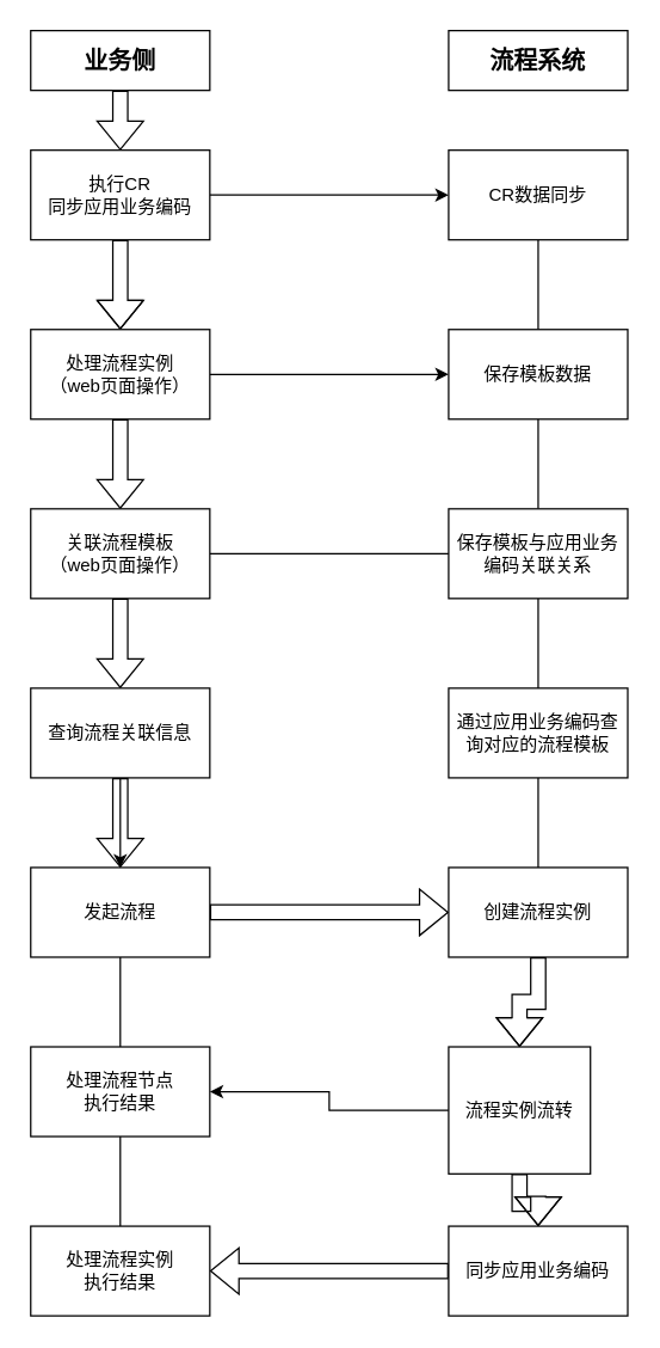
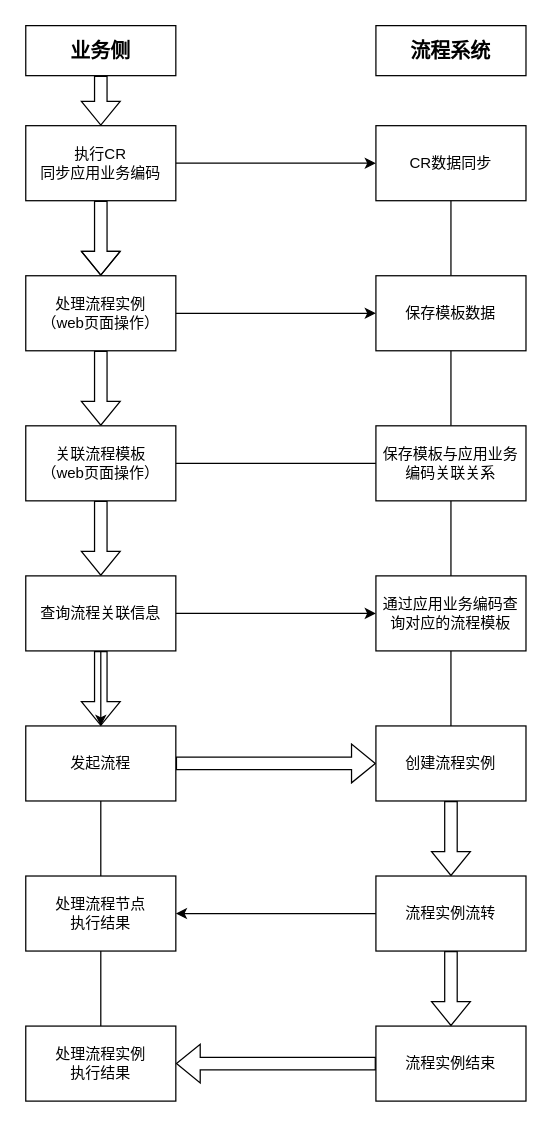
  <mxCell id="0" />
  <mxCell id="1" parent="0" />
  <mxCell id="2" style="edgeStyle=orthogonalEdgeStyle;rounded=0;orthogonalLoop=1;jettySize=auto;html=1;exitX=1;exitY=0.5;exitDx=0;exitDy=0;" edge="1" parent="1" source="4" target="14"><mxGeometry relative="1" as="geometry" /></mxCell>
  <mxCell id="3" style="edgeStyle=orthogonalEdgeStyle;rounded=0;orthogonalLoop=1;jettySize=auto;html=1;exitX=0.5;exitY=1;exitDx=0;exitDy=0;entryX=0.5;entryY=0;entryDx=0;entryDy=0;shape=flexArrow;" edge="1" parent="1" source="4"><mxGeometry relative="1" as="geometry"><mxPoint x="80" y="220" as="targetPoint" /></mxGeometry></mxCell>
  <mxCell id="4" value="执行CR&lt;br&gt;同步应用业务编码" style="rounded=0;whiteSpace=wrap;html=1;" vertex="1" parent="1"><mxGeometry x="20" y="100" width="120" height="60" as="geometry" /></mxCell>
  <mxCell id="5" style="edgeStyle=orthogonalEdgeStyle;rounded=0;orthogonalLoop=1;jettySize=auto;html=1;exitX=0.5;exitY=1;exitDx=0;exitDy=0;endArrow=none;endFill=0;" edge="1" parent="1" source="7" target="9"><mxGeometry relative="1" as="geometry" /></mxCell>
  <mxCell id="6" style="edgeStyle=orthogonalEdgeStyle;rounded=0;orthogonalLoop=1;jettySize=auto;html=1;exitX=1;exitY=0.5;exitDx=0;exitDy=0;entryX=0;entryY=0.5;entryDx=0;entryDy=0;shape=flexArrow;" edge="1" parent="1" source="7" target="32"><mxGeometry relative="1" as="geometry" /></mxCell>
  <mxCell id="7" value="发起流程" style="rounded=0;whiteSpace=wrap;html=1;" vertex="1" parent="1"><mxGeometry x="20" y="580" width="120" height="60" as="geometry" /></mxCell>
  <mxCell id="8" style="edgeStyle=orthogonalEdgeStyle;rounded=0;orthogonalLoop=1;jettySize=auto;html=1;exitX=0.5;exitY=1;exitDx=0;exitDy=0;entryX=0.5;entryY=0;entryDx=0;entryDy=0;endArrow=none;endFill=0;" edge="1" parent="1" source="9" target="38"><mxGeometry relative="1" as="geometry" /></mxCell>
  <mxCell id="9" value="处理流程节点&lt;br&gt;执行结果" style="rounded=0;whiteSpace=wrap;html=1;" vertex="1" parent="1"><mxGeometry x="20" y="700" width="120" height="60" as="geometry" /></mxCell>
  <mxCell id="10" style="edgeStyle=orthogonalEdgeStyle;rounded=0;orthogonalLoop=1;jettySize=auto;html=1;exitX=0.5;exitY=1;exitDx=0;exitDy=0;entryX=0.5;entryY=0;entryDx=0;entryDy=0;shape=flexArrow;" edge="1" parent="1" source="11" target="4"><mxGeometry relative="1" as="geometry" /></mxCell>
  <mxCell id="11" value="业务侧" style="rounded=0;whiteSpace=wrap;html=1;fontStyle=1;fontSize=16;" vertex="1" parent="1"><mxGeometry x="20" y="20" width="120" height="40" as="geometry" /></mxCell>
  <mxCell id="12" value="流程系统" style="rounded=0;whiteSpace=wrap;html=1;fontStyle=1;fontSize=16;" vertex="1" parent="1"><mxGeometry x="300" y="20" width="120" height="40" as="geometry" /></mxCell>
  <mxCell id="13" style="edgeStyle=orthogonalEdgeStyle;rounded=0;orthogonalLoop=1;jettySize=auto;html=1;exitX=0.5;exitY=1;exitDx=0;exitDy=0;entryX=0.5;entryY=0;entryDx=0;entryDy=0;endArrow=none;endFill=0;" edge="1" parent="1" source="14" target="26"><mxGeometry relative="1" as="geometry" /></mxCell>
  <mxCell id="14" value="CR数据同步" style="rounded=0;whiteSpace=wrap;html=1;" vertex="1" parent="1"><mxGeometry x="300" y="100" width="120" height="60" as="geometry" /></mxCell>
  <mxCell id="15" style="edgeStyle=orthogonalEdgeStyle;rounded=0;orthogonalLoop=1;jettySize=auto;html=1;exitX=0.5;exitY=1;exitDx=0;exitDy=0;entryX=0.5;entryY=0;entryDx=0;entryDy=0;shape=flexArrow;" edge="1" parent="1" source="17" target="20"><mxGeometry relative="1" as="geometry" /></mxCell>
  <mxCell id="16" style="edgeStyle=orthogonalEdgeStyle;rounded=0;orthogonalLoop=1;jettySize=auto;html=1;exitX=1;exitY=0.5;exitDx=0;exitDy=0;entryX=0;entryY=0.5;entryDx=0;entryDy=0;" edge="1" parent="1" source="17" target="26"><mxGeometry relative="1" as="geometry" /></mxCell>
  <mxCell id="17" value="处理流程实例&lt;br&gt;（web页面操作）" style="rounded=0;whiteSpace=wrap;html=1;" vertex="1" parent="1"><mxGeometry x="20" y="220" width="120" height="60" as="geometry" /></mxCell>
  <mxCell id="18" style="edgeStyle=orthogonalEdgeStyle;rounded=0;orthogonalLoop=1;jettySize=auto;html=1;exitX=0.5;exitY=1;exitDx=0;exitDy=0;shape=flexArrow;" edge="1" parent="1" source="20" target="24"><mxGeometry relative="1" as="geometry" /></mxCell>
  <mxCell id="19" style="edgeStyle=orthogonalEdgeStyle;rounded=0;orthogonalLoop=1;jettySize=auto;html=1;exitX=1;exitY=0.5;exitDx=0;exitDy=0;endArrow=none;" edge="1" parent="1" source="20" target="28"><mxGeometry relative="1" as="geometry" /></mxCell>
  <mxCell id="20" value="关联流程模板&lt;br&gt;（web页面操作）" style="rounded=0;whiteSpace=wrap;html=1;" vertex="1" parent="1"><mxGeometry x="20" y="340" width="120" height="60" as="geometry" /></mxCell>
  <mxCell id="21" style="edgeStyle=orthogonalEdgeStyle;rounded=0;orthogonalLoop=1;jettySize=auto;html=1;exitX=0.5;exitY=1;exitDx=0;exitDy=0;entryX=0.5;entryY=0;entryDx=0;entryDy=0;" edge="1" parent="1" source="24" target="7"><mxGeometry relative="1" as="geometry" /></mxCell>
+ <mxCell id="22" style="edgeStyle=orthogonalEdgeStyle;rounded=0;orthogonalLoop=1;jettySize=auto;html=1;exitX=1;exitY=0.5;exitDx=0;exitDy=0;entryX=0;entryY=0.5;entryDx=0;entryDy=0;" edge="1" parent="1" source="24" target="30"><mxGeometry relative="1" as="geometry" /></mxCell>
  <mxCell id="23" value="" style="edgeStyle=orthogonalEdgeStyle;rounded=0;orthogonalLoop=1;jettySize=auto;html=1;shape=flexArrow;" edge="1" parent="1" source="24" target="7"><mxGeometry relative="1" as="geometry" /></mxCell>
  <mxCell id="24" value="查询流程关联信息" style="rounded=0;whiteSpace=wrap;html=1;" vertex="1" parent="1"><mxGeometry x="20" y="460" width="120" height="60" as="geometry" /></mxCell>
  <mxCell id="25" style="edgeStyle=orthogonalEdgeStyle;rounded=0;orthogonalLoop=1;jettySize=auto;html=1;exitX=0.5;exitY=1;exitDx=0;exitDy=0;entryX=0.5;entryY=0;entryDx=0;entryDy=0;endArrow=none;endFill=0;" edge="1" parent="1" source="26" target="28"><mxGeometry relative="1" as="geometry" /></mxCell>
  <mxCell id="26" value="保存模板数据" style="rounded=0;whiteSpace=wrap;html=1;" vertex="1" parent="1"><mxGeometry x="300" y="220" width="120" height="60" as="geometry" /></mxCell>
  <mxCell id="27" style="edgeStyle=orthogonalEdgeStyle;rounded=0;orthogonalLoop=1;jettySize=auto;html=1;exitX=0.5;exitY=1;exitDx=0;exitDy=0;entryX=0.5;entryY=0;entryDx=0;entryDy=0;endArrow=none;endFill=0;" edge="1" parent="1" source="28" target="30"><mxGeometry relative="1" as="geometry" /></mxCell>
  <mxCell id="28" value="保存模板与应用业务编码关联关系" style="rounded=0;whiteSpace=wrap;html=1;" vertex="1" parent="1"><mxGeometry x="300" y="340" width="120" height="60" as="geometry" /></mxCell>
  <mxCell id="29" style="edgeStyle=orthogonalEdgeStyle;rounded=0;orthogonalLoop=1;jettySize=auto;html=1;exitX=0.5;exitY=1;exitDx=0;exitDy=0;endArrow=none;endFill=0;" edge="1" parent="1" source="30" target="32"><mxGeometry relative="1" as="geometry" /></mxCell>
  <mxCell id="30" value="通过应用业务编码查询对应的流程模板" style="rounded=0;whiteSpace=wrap;html=1;" vertex="1" parent="1"><mxGeometry x="300" y="460" width="120" height="60" as="geometry" /></mxCell>
  <mxCell id="31" style="edgeStyle=orthogonalEdgeStyle;rounded=0;orthogonalLoop=1;jettySize=auto;html=1;exitX=0.5;exitY=1;exitDx=0;exitDy=0;shape=flexArrow;" edge="1" parent="1" source="32" target="35"><mxGeometry relative="1" as="geometry" /></mxCell>
  <mxCell id="32" value="创建流程实例" style="rounded=0;whiteSpace=wrap;html=1;" vertex="1" parent="1"><mxGeometry x="300" y="580" width="120" height="60" as="geometry" /></mxCell>
  <mxCell id="33" style="edgeStyle=orthogonalEdgeStyle;rounded=0;orthogonalLoop=1;jettySize=auto;html=1;exitX=0;exitY=0.5;exitDx=0;exitDy=0;" edge="1" parent="1" source="35" target="9"><mxGeometry relative="1" as="geometry" /></mxCell>
  <mxCell id="34" style="edgeStyle=orthogonalEdgeStyle;rounded=0;orthogonalLoop=1;jettySize=auto;html=1;exitX=0.5;exitY=1;exitDx=0;exitDy=0;shape=flexArrow;" edge="1" parent="1" source="35" target="37"><mxGeometry relative="1" as="geometry" /></mxCell>
- <mxCell id="35" value="流程实例流转" style="rounded=0;whiteSpace=wrap;html=1;" vertex="1" parent="1"><mxGeometry x="300" y="700" width="95" height="85" as="geometry" /></mxCell>
+ <mxCell id="35" value="流程实例流转" style="rounded=0;whiteSpace=wrap;html=1;" vertex="1" parent="1"><mxGeometry x="300" y="700" width="120" height="60" as="geometry" /></mxCell>
  <mxCell id="36" style="edgeStyle=orthogonalEdgeStyle;rounded=0;orthogonalLoop=1;jettySize=auto;html=1;exitX=0;exitY=0.5;exitDx=0;exitDy=0;entryX=1;entryY=0.5;entryDx=0;entryDy=0;shape=flexArrow;" edge="1" parent="1" source="37" target="38"><mxGeometry relative="1" as="geometry" /></mxCell>
- <mxCell id="37" value="同步应用业务编码" style="rounded=0;whiteSpace=wrap;html=1;" vertex="1" parent="1"><mxGeometry x="300" y="820" width="120" height="60" as="geometry" /></mxCell>
+ <mxCell id="37" value="流程实例结束" style="rounded=0;whiteSpace=wrap;html=1;" vertex="1" parent="1"><mxGeometry x="300" y="820" width="120" height="60" as="geometry" /></mxCell>
  <mxCell id="38" value="处理流程实例&lt;br&gt;执行结果" style="rounded=0;whiteSpace=wrap;html=1;" vertex="1" parent="1"><mxGeometry x="20" y="820" width="120" height="60" as="geometry" /></mxCell>
